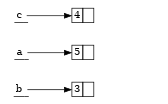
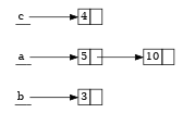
  digraph {
    rankdir=LR
    node [shape=plaintext]
    edge [tailclip=false]
    n1 [label=<<TABLE BORDER="0" CELLBORDER="1" CELLSPACING="0">         <TR><TD SIDES="B">b</TD><TD SIDES="B" PORT="ptr4"></TD></TR>     </TABLE>>]
    n2 [label=<<TABLE BORDER="0" CELLBORDER="1" CELLSPACING="0">         <TR><TD PORT="pte4">3</TD><TD PORT="ptr5">  </TD></TR>     </TABLE>>]
    n3 [label=<<TABLE BORDER="0" CELLBORDER="1" CELLSPACING="0">         <TR><TD PORT="pte0">5</TD><TD PORT="ptr1">  </TD></TR>     </TABLE>>]
+   n4 [label=<<TABLE BORDER="0" CELLBORDER="1" CELLSPACING="0">         <TR><TD PORT="pte1">10</TD><TD PORT="ptr2">  </TD></TR>     </TABLE>>]
    n5 [label=<<TABLE BORDER="0" CELLBORDER="1" CELLSPACING="0">         <TR><TD SIDES="B">a</TD><TD SIDES="B" PORT="ptr0"></TD></TR>     </TABLE>>]
    n6 [label=<<TABLE BORDER="0" CELLBORDER="1" CELLSPACING="0">         <TR><TD SIDES="B">c</TD><TD SIDES="B" PORT="ptr6"></TD></TR>     </TABLE>>]
    n7 [label=<<TABLE BORDER="0" CELLBORDER="1" CELLSPACING="0">         <TR><TD PORT="pte6">4</TD><TD PORT="ptr7">  </TD></TR>     </TABLE>>]
    n1 -> n2 [headport=pte4 tailport="ptr4:c"]
+   n3 -> n4 [headport=pte1 tailport="ptr1:c"]
    n5 -> n3 [headport=pte0 tailport="ptr0:c"]
    n6 -> n7 [headport=pte6 tailport="ptr6:c"]
  }
